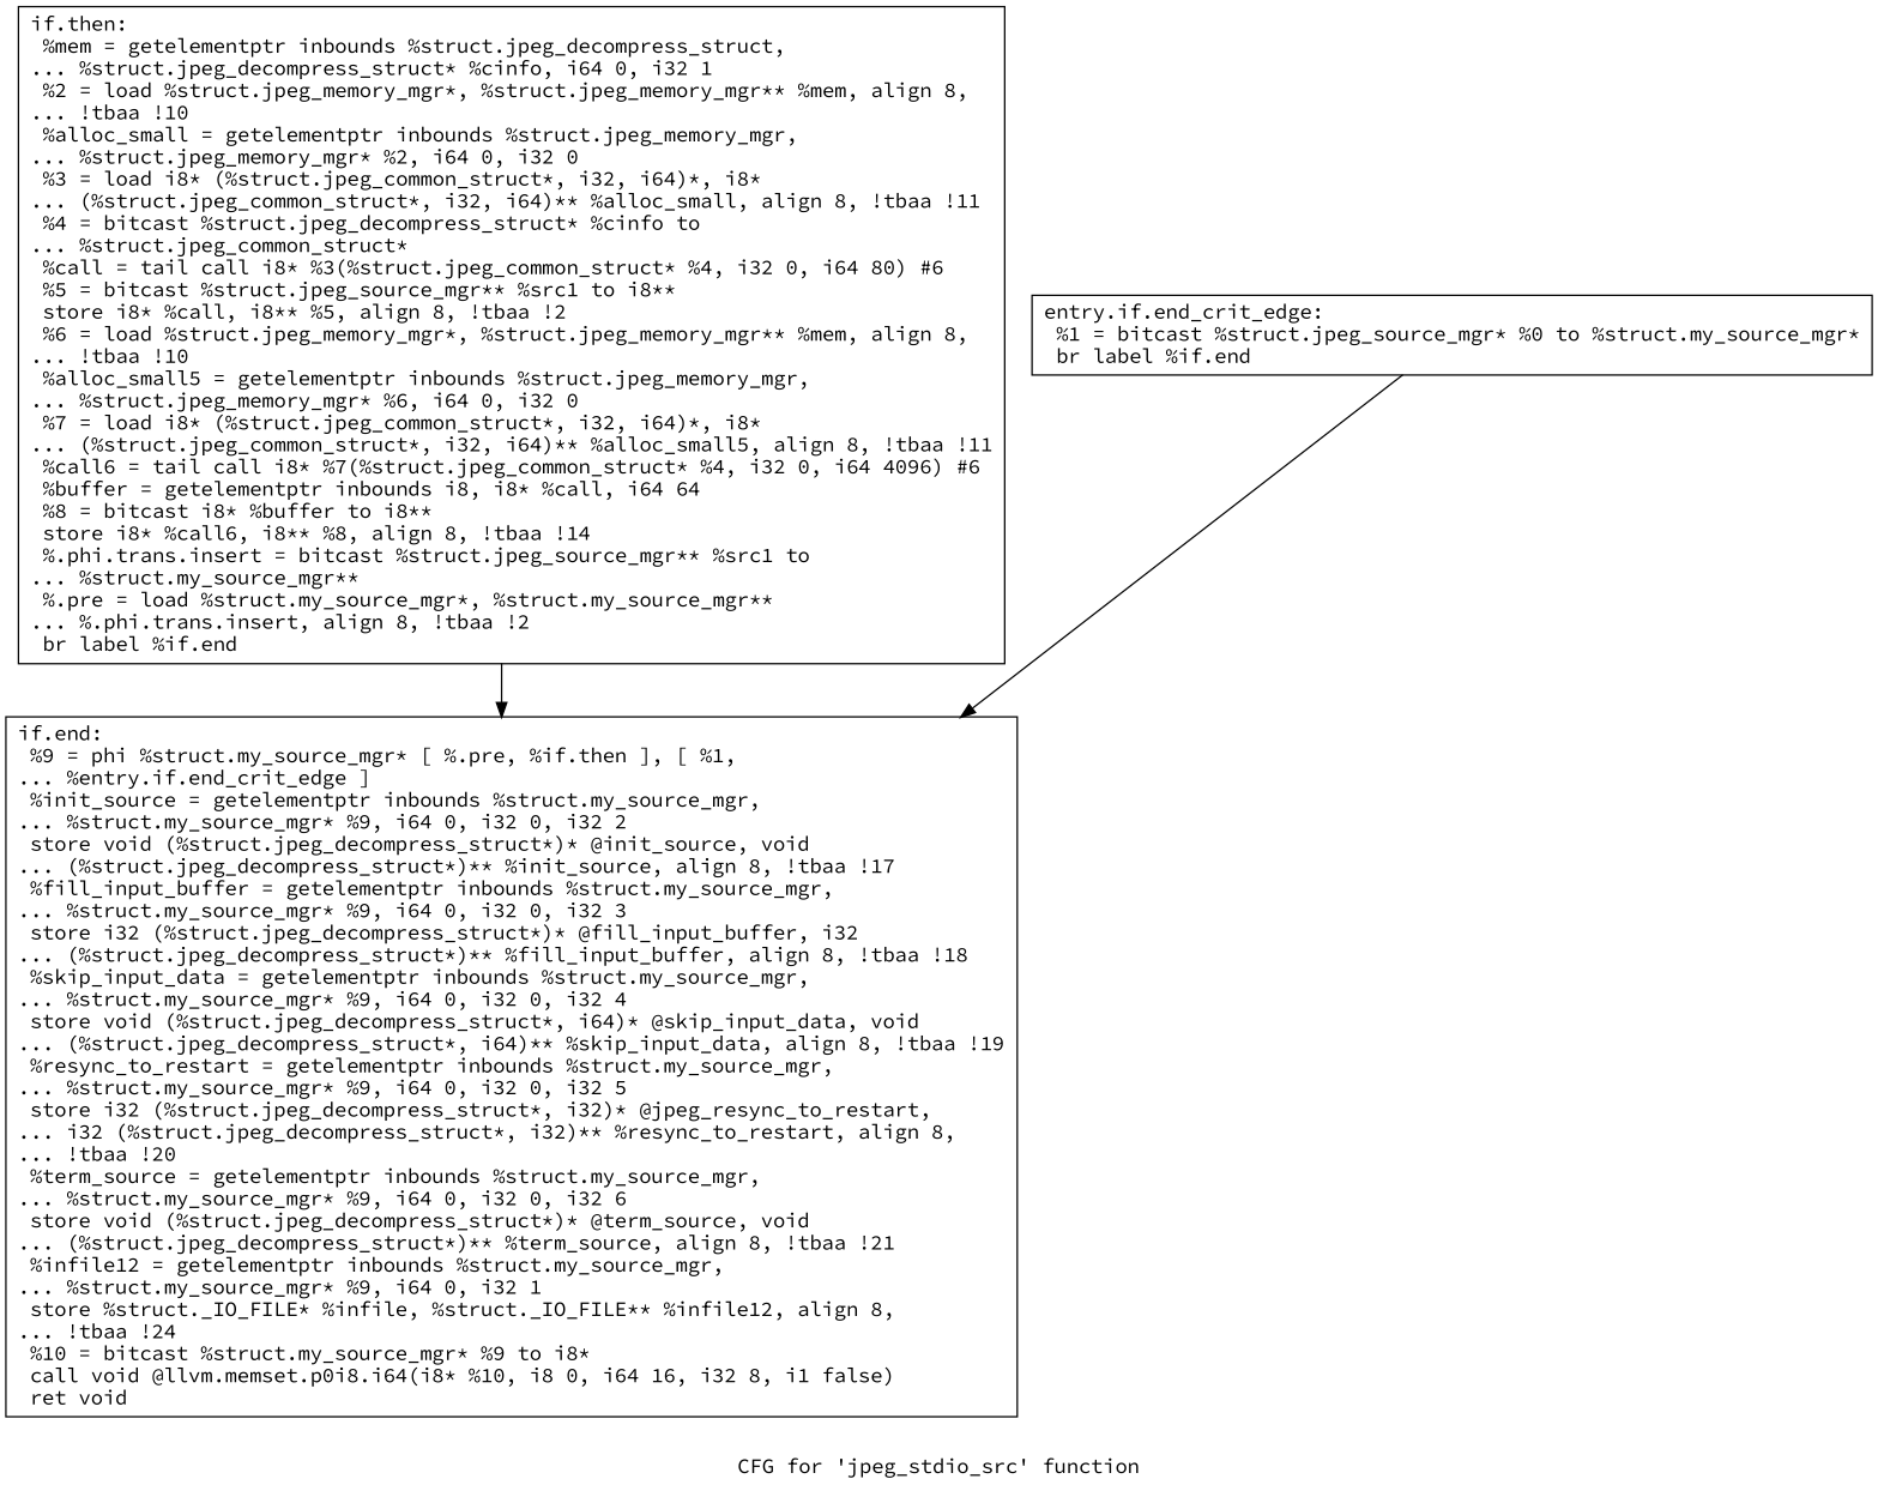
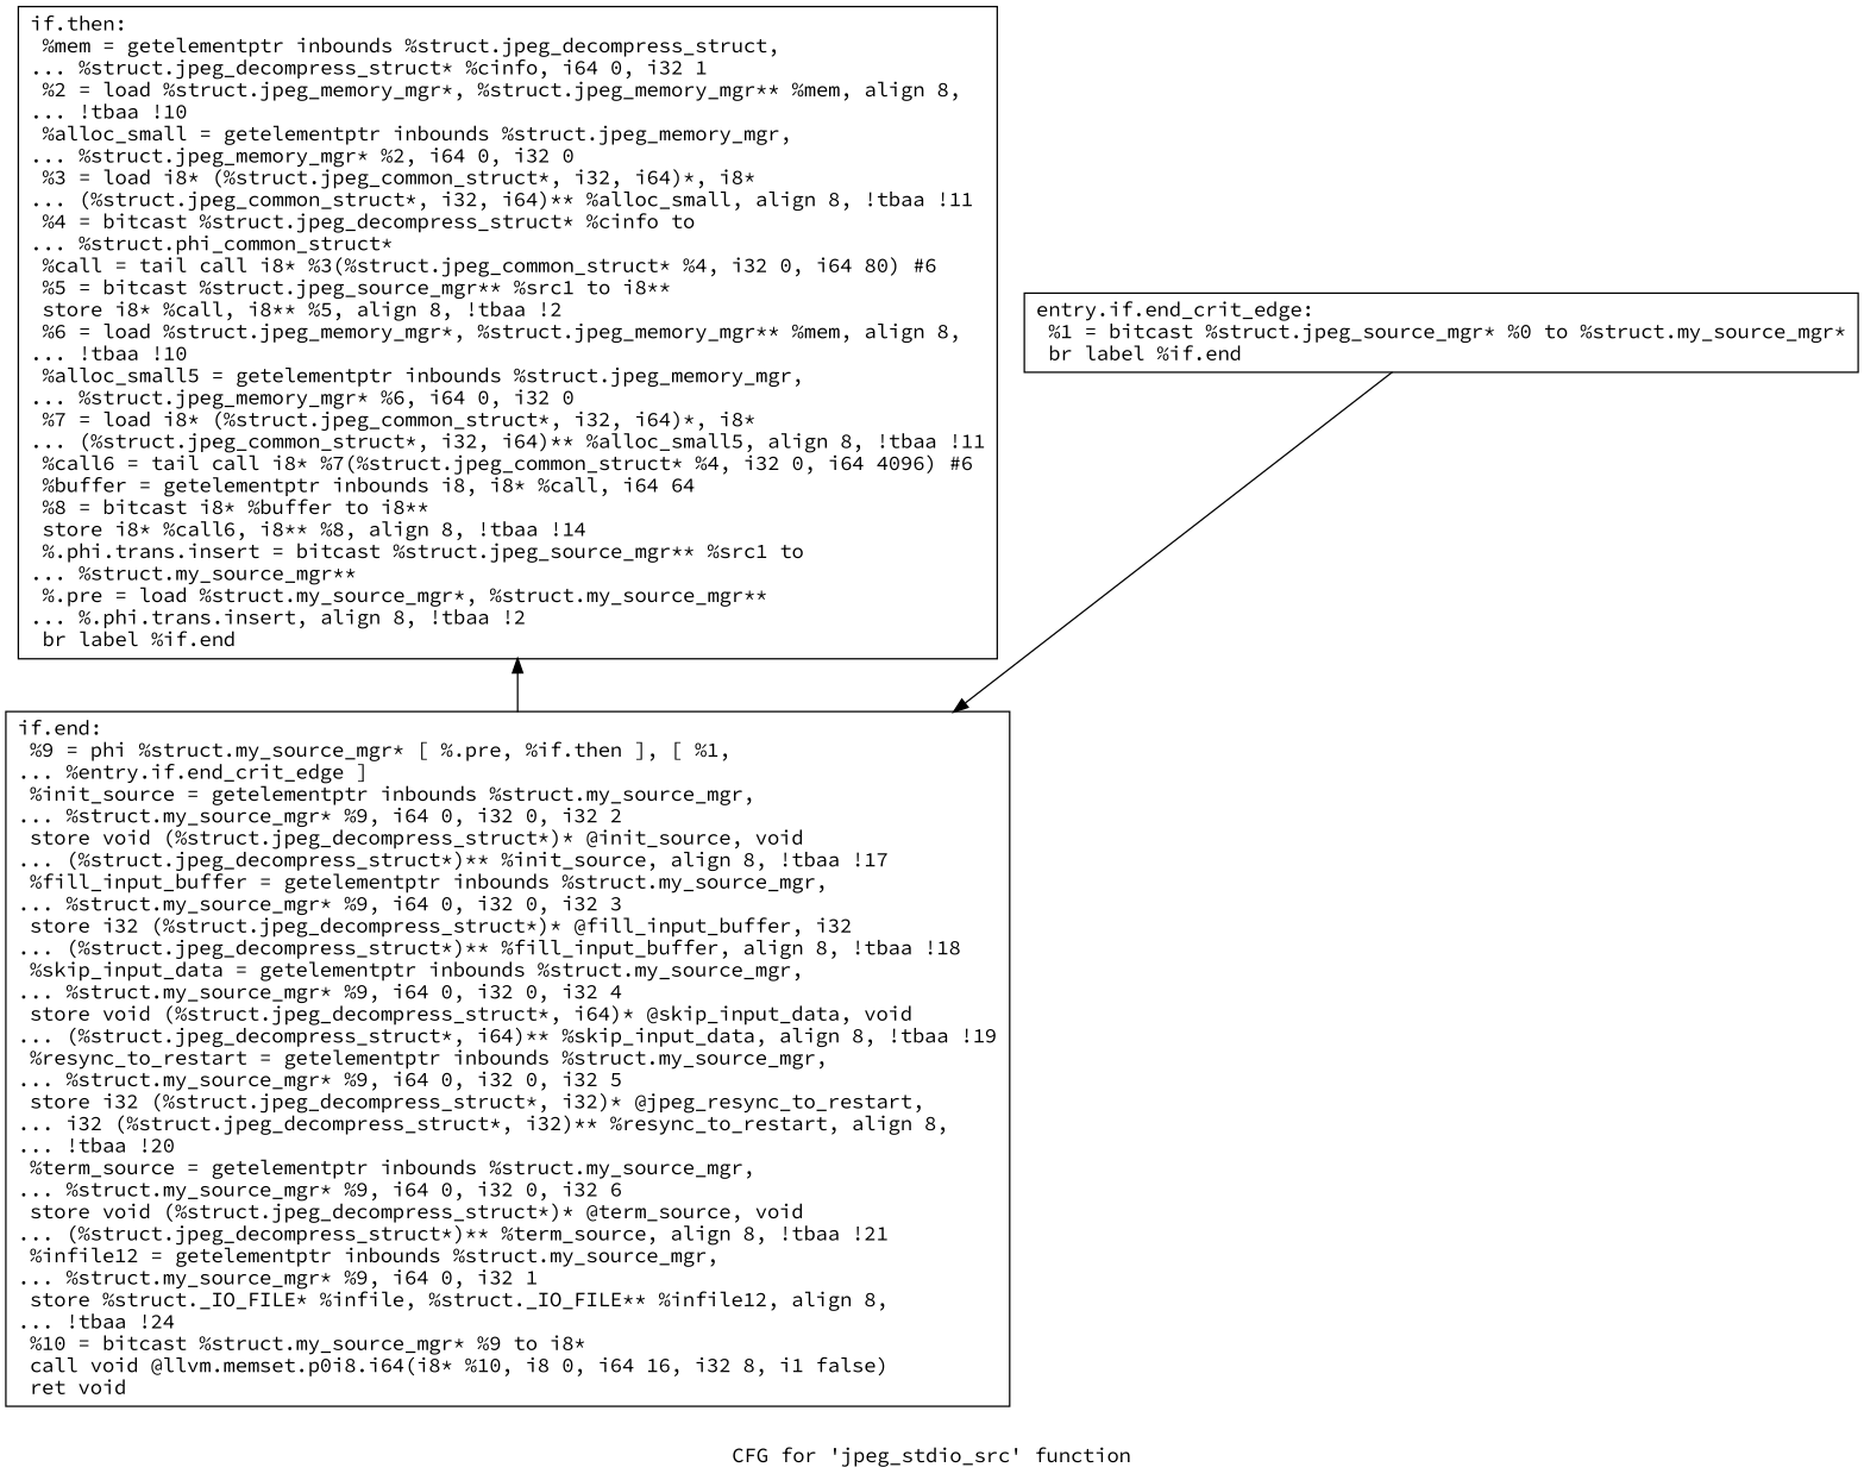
  digraph {
    fontname="Source Code Pro"
    label="CFG for 'jpeg_stdio_src' function"
    node [fontname="Source Code Pro" shape=record]
    edge [fontname="Source Code Pro"]
-   n1 [label="{if.then:                                          \l  %mem = getelementptr inbounds %struct.jpeg_decompress_struct,\l... %struct.jpeg_decompress_struct* %cinfo, i64 0, i32 1\l  %2 = load %struct.jpeg_memory_mgr*, %struct.jpeg_memory_mgr** %mem, align 8,\l... !tbaa !10\l  %alloc_small = getelementptr inbounds %struct.jpeg_memory_mgr,\l... %struct.jpeg_memory_mgr* %2, i64 0, i32 0\l  %3 = load i8* (%struct.jpeg_common_struct*, i32, i64)*, i8*\l... (%struct.jpeg_common_struct*, i32, i64)** %alloc_small, align 8, !tbaa !11\l  %4 = bitcast %struct.jpeg_decompress_struct* %cinfo to\l... %struct.jpeg_common_struct*\l  %call = tail call i8* %3(%struct.jpeg_common_struct* %4, i32 0, i64 80) #6\l  %5 = bitcast %struct.jpeg_source_mgr** %src1 to i8**\l  store i8* %call, i8** %5, align 8, !tbaa !2\l  %6 = load %struct.jpeg_memory_mgr*, %struct.jpeg_memory_mgr** %mem, align 8,\l... !tbaa !10\l  %alloc_small5 = getelementptr inbounds %struct.jpeg_memory_mgr,\l... %struct.jpeg_memory_mgr* %6, i64 0, i32 0\l  %7 = load i8* (%struct.jpeg_common_struct*, i32, i64)*, i8*\l... (%struct.jpeg_common_struct*, i32, i64)** %alloc_small5, align 8, !tbaa !11\l  %call6 = tail call i8* %7(%struct.jpeg_common_struct* %4, i32 0, i64 4096) #6\l  %buffer = getelementptr inbounds i8, i8* %call, i64 64\l  %8 = bitcast i8* %buffer to i8**\l  store i8* %call6, i8** %8, align 8, !tbaa !14\l  %.phi.trans.insert = bitcast %struct.jpeg_source_mgr** %src1 to\l... %struct.my_source_mgr**\l  %.pre = load %struct.my_source_mgr*, %struct.my_source_mgr**\l... %.phi.trans.insert, align 8, !tbaa !2\l  br label %if.end\l}"]
+   n1 [label="{if.then:                                          \l  %mem = getelementptr inbounds %struct.jpeg_decompress_struct,\l... %struct.jpeg_decompress_struct* %cinfo, i64 0, i32 1\l  %2 = load %struct.jpeg_memory_mgr*, %struct.jpeg_memory_mgr** %mem, align 8,\l... !tbaa !10\l  %alloc_small = getelementptr inbounds %struct.jpeg_memory_mgr,\l... %struct.jpeg_memory_mgr* %2, i64 0, i32 0\l  %3 = load i8* (%struct.jpeg_common_struct*, i32, i64)*, i8*\l... (%struct.jpeg_common_struct*, i32, i64)** %alloc_small, align 8, !tbaa !11\l  %4 = bitcast %struct.jpeg_decompress_struct* %cinfo to\l... %struct.phi_common_struct*\l  %call = tail call i8* %3(%struct.jpeg_common_struct* %4, i32 0, i64 80) #6\l  %5 = bitcast %struct.jpeg_source_mgr** %src1 to i8**\l  store i8* %call, i8** %5, align 8, !tbaa !2\l  %6 = load %struct.jpeg_memory_mgr*, %struct.jpeg_memory_mgr** %mem, align 8,\l... !tbaa !10\l  %alloc_small5 = getelementptr inbounds %struct.jpeg_memory_mgr,\l... %struct.jpeg_memory_mgr* %6, i64 0, i32 0\l  %7 = load i8* (%struct.jpeg_common_struct*, i32, i64)*, i8*\l... (%struct.jpeg_common_struct*, i32, i64)** %alloc_small5, align 8, !tbaa !11\l  %call6 = tail call i8* %7(%struct.jpeg_common_struct* %4, i32 0, i64 4096) #6\l  %buffer = getelementptr inbounds i8, i8* %call, i64 64\l  %8 = bitcast i8* %buffer to i8**\l  store i8* %call6, i8** %8, align 8, !tbaa !14\l  %.phi.trans.insert = bitcast %struct.jpeg_source_mgr** %src1 to\l... %struct.my_source_mgr**\l  %.pre = load %struct.my_source_mgr*, %struct.my_source_mgr**\l... %.phi.trans.insert, align 8, !tbaa !2\l  br label %if.end\l}"]
    n2 [label="{if.end:                                           \l  %9 = phi %struct.my_source_mgr* [ %.pre, %if.then ], [ %1,\l... %entry.if.end_crit_edge ]\l  %init_source = getelementptr inbounds %struct.my_source_mgr,\l... %struct.my_source_mgr* %9, i64 0, i32 0, i32 2\l  store void (%struct.jpeg_decompress_struct*)* @init_source, void\l... (%struct.jpeg_decompress_struct*)** %init_source, align 8, !tbaa !17\l  %fill_input_buffer = getelementptr inbounds %struct.my_source_mgr,\l... %struct.my_source_mgr* %9, i64 0, i32 0, i32 3\l  store i32 (%struct.jpeg_decompress_struct*)* @fill_input_buffer, i32\l... (%struct.jpeg_decompress_struct*)** %fill_input_buffer, align 8, !tbaa !18\l  %skip_input_data = getelementptr inbounds %struct.my_source_mgr,\l... %struct.my_source_mgr* %9, i64 0, i32 0, i32 4\l  store void (%struct.jpeg_decompress_struct*, i64)* @skip_input_data, void\l... (%struct.jpeg_decompress_struct*, i64)** %skip_input_data, align 8, !tbaa !19\l  %resync_to_restart = getelementptr inbounds %struct.my_source_mgr,\l... %struct.my_source_mgr* %9, i64 0, i32 0, i32 5\l  store i32 (%struct.jpeg_decompress_struct*, i32)* @jpeg_resync_to_restart,\l... i32 (%struct.jpeg_decompress_struct*, i32)** %resync_to_restart, align 8,\l... !tbaa !20\l  %term_source = getelementptr inbounds %struct.my_source_mgr,\l... %struct.my_source_mgr* %9, i64 0, i32 0, i32 6\l  store void (%struct.jpeg_decompress_struct*)* @term_source, void\l... (%struct.jpeg_decompress_struct*)** %term_source, align 8, !tbaa !21\l  %infile12 = getelementptr inbounds %struct.my_source_mgr,\l... %struct.my_source_mgr* %9, i64 0, i32 1\l  store %struct._IO_FILE* %infile, %struct._IO_FILE** %infile12, align 8,\l... !tbaa !24\l  %10 = bitcast %struct.my_source_mgr* %9 to i8*\l  call void @llvm.memset.p0i8.i64(i8* %10, i8 0, i64 16, i32 8, i1 false)\l  ret void\l}"]
    n3 [label="{entry.if.end_crit_edge:                           \l  %1 = bitcast %struct.jpeg_source_mgr* %0 to %struct.my_source_mgr*\l  br label %if.end\l}"]
-   n1 -> n2
+   n2 -> n1
    n3 -> n2
  }
